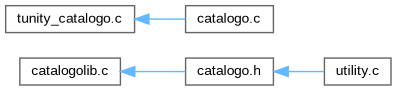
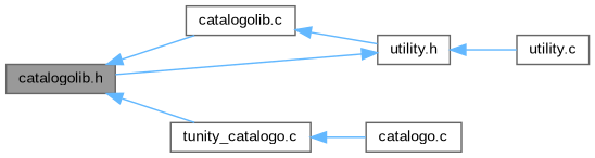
  digraph {
    fontname="Liberation Sans"
    rankdir=LR
    node [color=grey40 fillcolor=white fontname="Liberation Sans" fontsize=10 shape=box style=filled]
    edge [color=steelblue1 dir=back fontname="Liberation Sans" fontsize=10 labelfontname=Helvetica labelfontsize=10 style=solid]
+   n1 [color=gray40 fillcolor=grey60 fontcolor=black height=0.2 label="catalogolib.h" width=0.4]
    n2 [height=0.2 label="catalogolib.c" width=0.4]
    n3 [height=0.2 label="tunity_catalogo.c" width=0.4]
    n4 [height=0.2 label="catalogo.c" width=0.4]
-   n5 [height=0.2 label="catalogo.h" width=0.4]
+   n5 [height=0.2 label="utility.h" width=0.4]
    n6 [height=0.2 label="utility.c" width=0.4]
+   n1 -> n2
+   n1 -> n3
    n2 -> n5
    n3 -> n4
+   n5 -> n1
    n5 -> n6
  }
